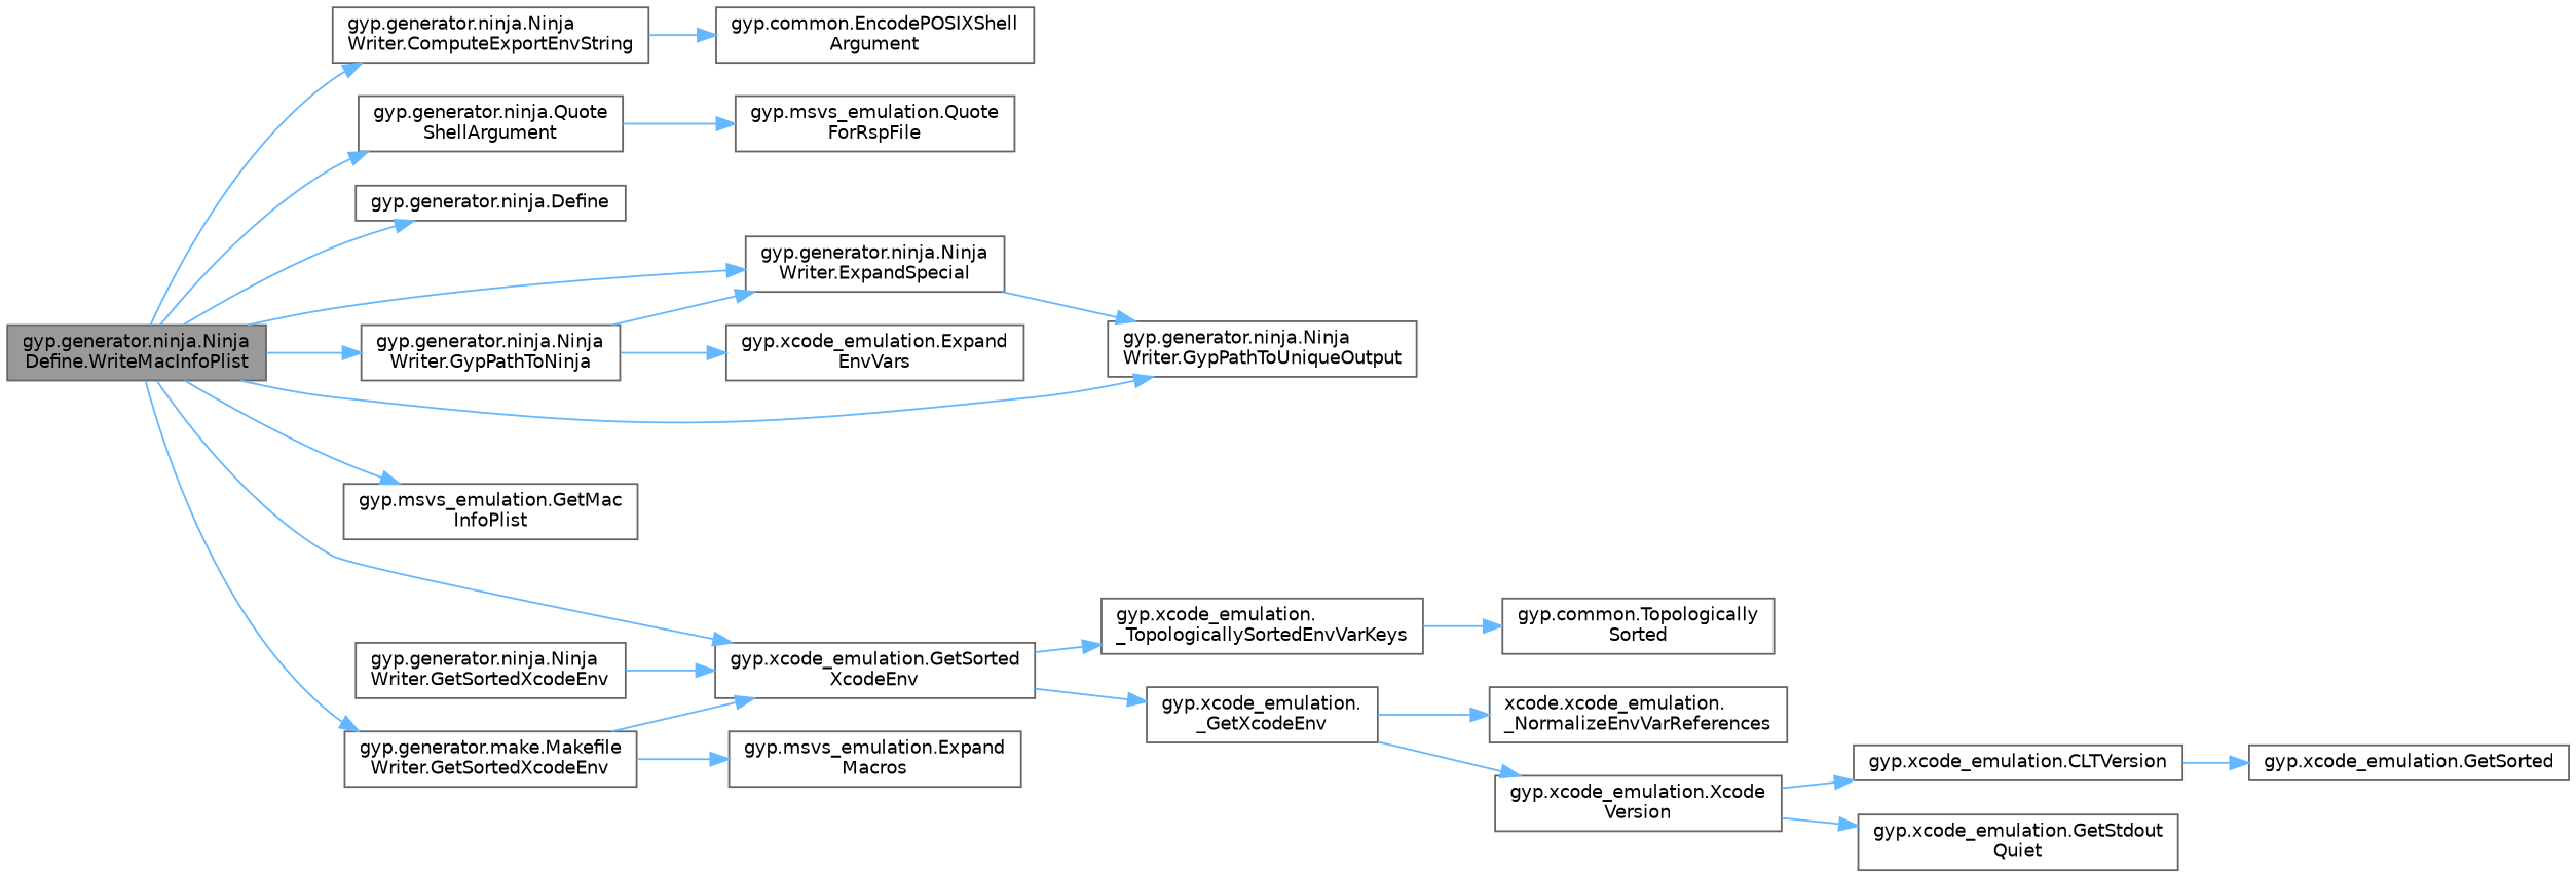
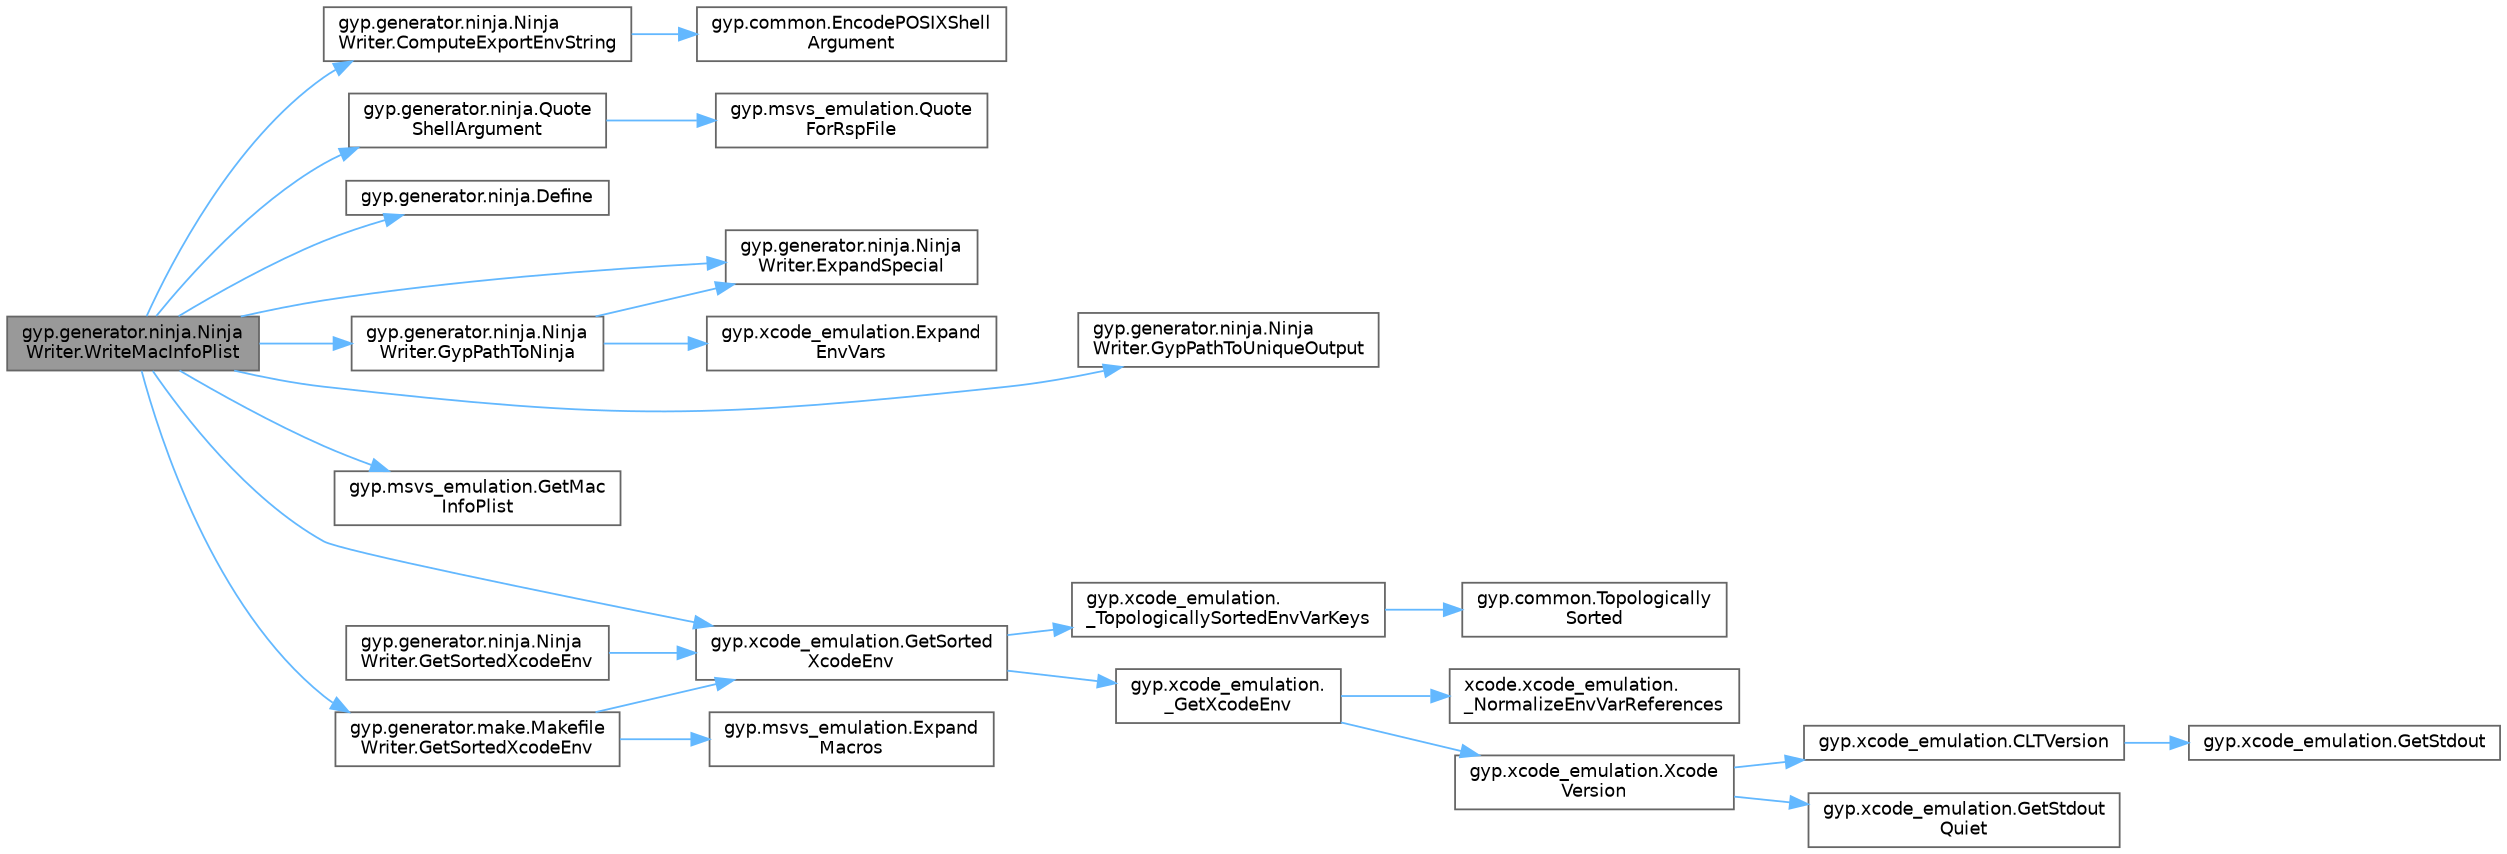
  digraph {
    rankdir=LR
    node [color=grey40 fillcolor=white fontname=Helvetica fontsize=10 shape=box style=filled]
    edge [color=steelblue1 fontname=Helvetica fontsize=10 labelfontname=Helvetica labelfontsize=10 style=solid]
-   n1 [color=gray40 fillcolor=grey60 fontcolor=black height=0.2 label="gyp.generator.ninja.Ninja\lDefine.WriteMacInfoPlist" width=0.4]
+   n1 [color=gray40 fillcolor=grey60 fontcolor=black height=0.2 label="gyp.generator.ninja.Ninja\lWriter.WriteMacInfoPlist" width=0.4]
    n2 [height=0.2 label="gyp.generator.ninja.Ninja\lWriter.ComputeExportEnvString" width=0.4]
    n3 [height=0.2 label="gyp.generator.ninja.Define" width=0.4]
    n4 [height=0.2 label="gyp.generator.ninja.Quote\lShellArgument" width=0.4]
    n5 [height=0.2 label="gyp.generator.ninja.Ninja\lWriter.ExpandSpecial" width=0.4]
    n6 [height=0.2 label="gyp.generator.ninja.Ninja\lWriter.GypPathToUniqueOutput" width=0.4]
    n7 [height=0.2 label="gyp.msvs_emulation.GetMac\lInfoPlist" width=0.4]
    n8 [height=0.2 label="gyp.generator.make.Makefile\lWriter.GetSortedXcodeEnv" width=0.4]
    n9 [height=0.2 label="gyp.generator.ninja.Ninja\lWriter.GypPathToNinja" width=0.4]
    n10 [height=0.2 label="gyp.xcode_emulation.GetSorted\lXcodeEnv" width=0.4]
    n11 [height=0.2 label="gyp.common.EncodePOSIXShell\lArgument" width=0.4]
    n12 [height=0.2 label="gyp.msvs_emulation.Quote\lForRspFile" width=0.4]
    n13 [height=0.2 label="gyp.msvs_emulation.Expand\lMacros" width=0.4]
    n14 [height=0.2 label="gyp.generator.ninja.Ninja\lWriter.GetSortedXcodeEnv" width=0.4]
    n15 [height=0.2 label="gyp.xcode_emulation.Expand\lEnvVars" width=0.4]
    n16 [height=0.2 label="gyp.xcode_emulation.\l_GetXcodeEnv" width=0.4]
    n17 [height=0.2 label="gyp.xcode_emulation.\l_TopologicallySortedEnvVarKeys" width=0.4]
    n18 [height=0.2 label="xcode.xcode_emulation.\l_NormalizeEnvVarReferences" width=0.4]
    n19 [height=0.2 label="gyp.xcode_emulation.Xcode\lVersion" width=0.4]
    n20 [height=0.2 label="gyp.common.Topologically\lSorted" width=0.4]
    n21 [height=0.2 label="gyp.xcode_emulation.CLTVersion" width=0.4]
    n22 [height=0.2 label="gyp.xcode_emulation.GetStdout\lQuiet" width=0.4]
-   n23 [height=0.2 label="gyp.xcode_emulation.GetSorted" width=0.4]
+   n23 [height=0.2 label="gyp.xcode_emulation.GetStdout" width=0.4]
    n1 -> n2
    n1 -> n3
    n1 -> n4
    n1 -> n5
    n1 -> n6
    n1 -> n7
    n1 -> n8
    n1 -> n9
    n1 -> n10
    n2 -> n11
    n4 -> n12
-   n5 -> n6
    n8 -> n10
    n8 -> n13
    n9 -> n5
    n9 -> n15
    n10 -> n16
    n10 -> n17
    n14 -> n10
    n16 -> n18
    n16 -> n19
    n17 -> n20
    n19 -> n21
    n19 -> n22
    n21 -> n23
  }
